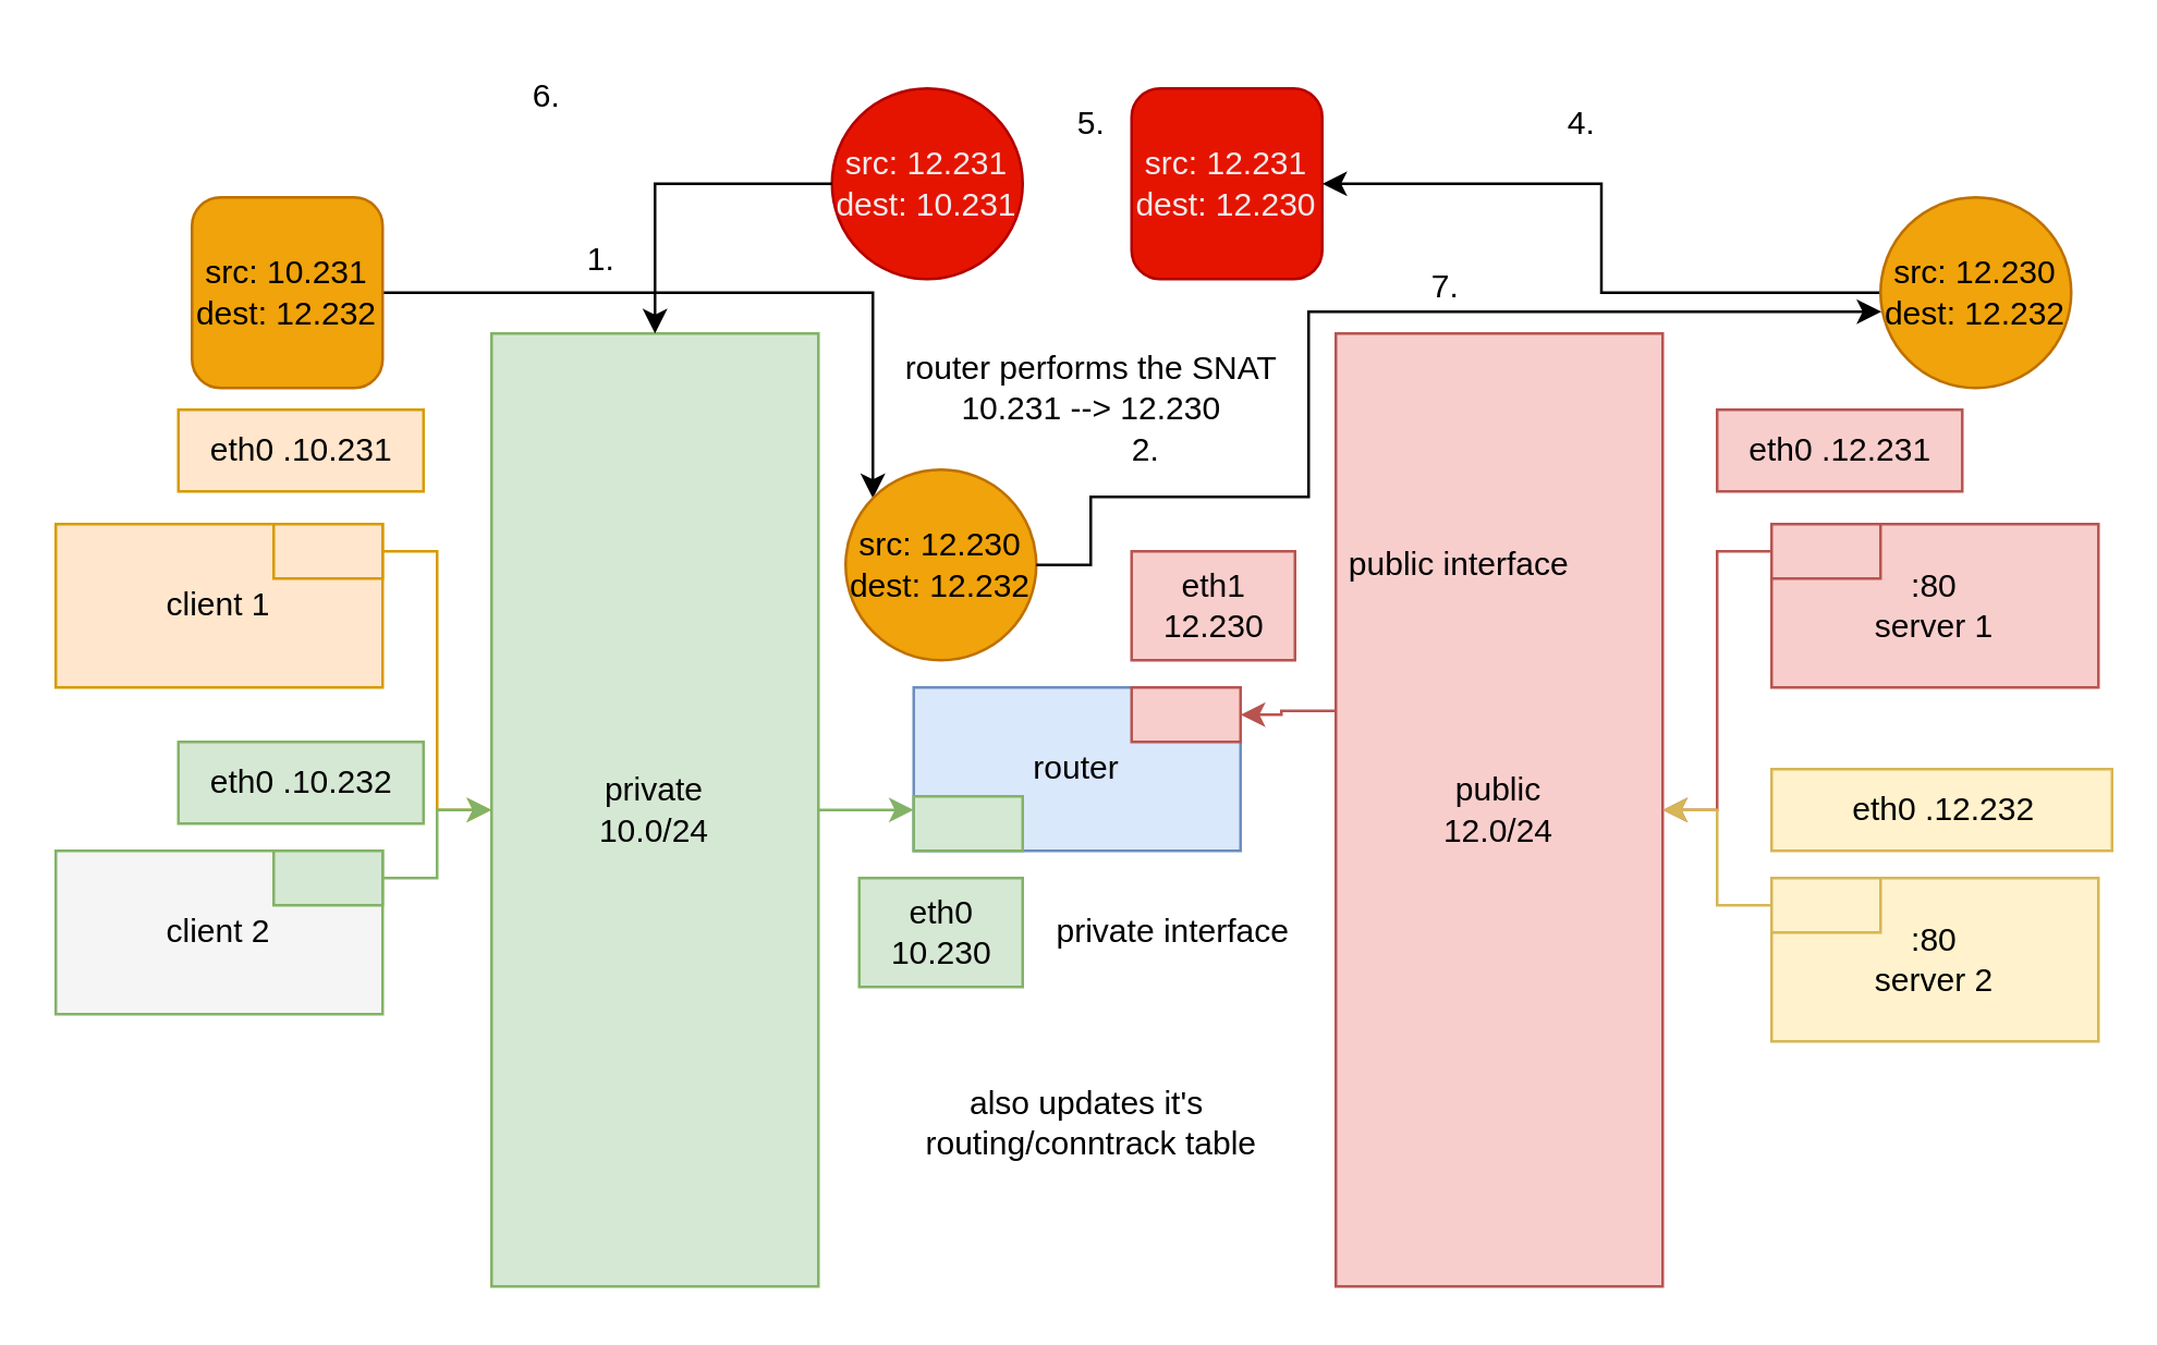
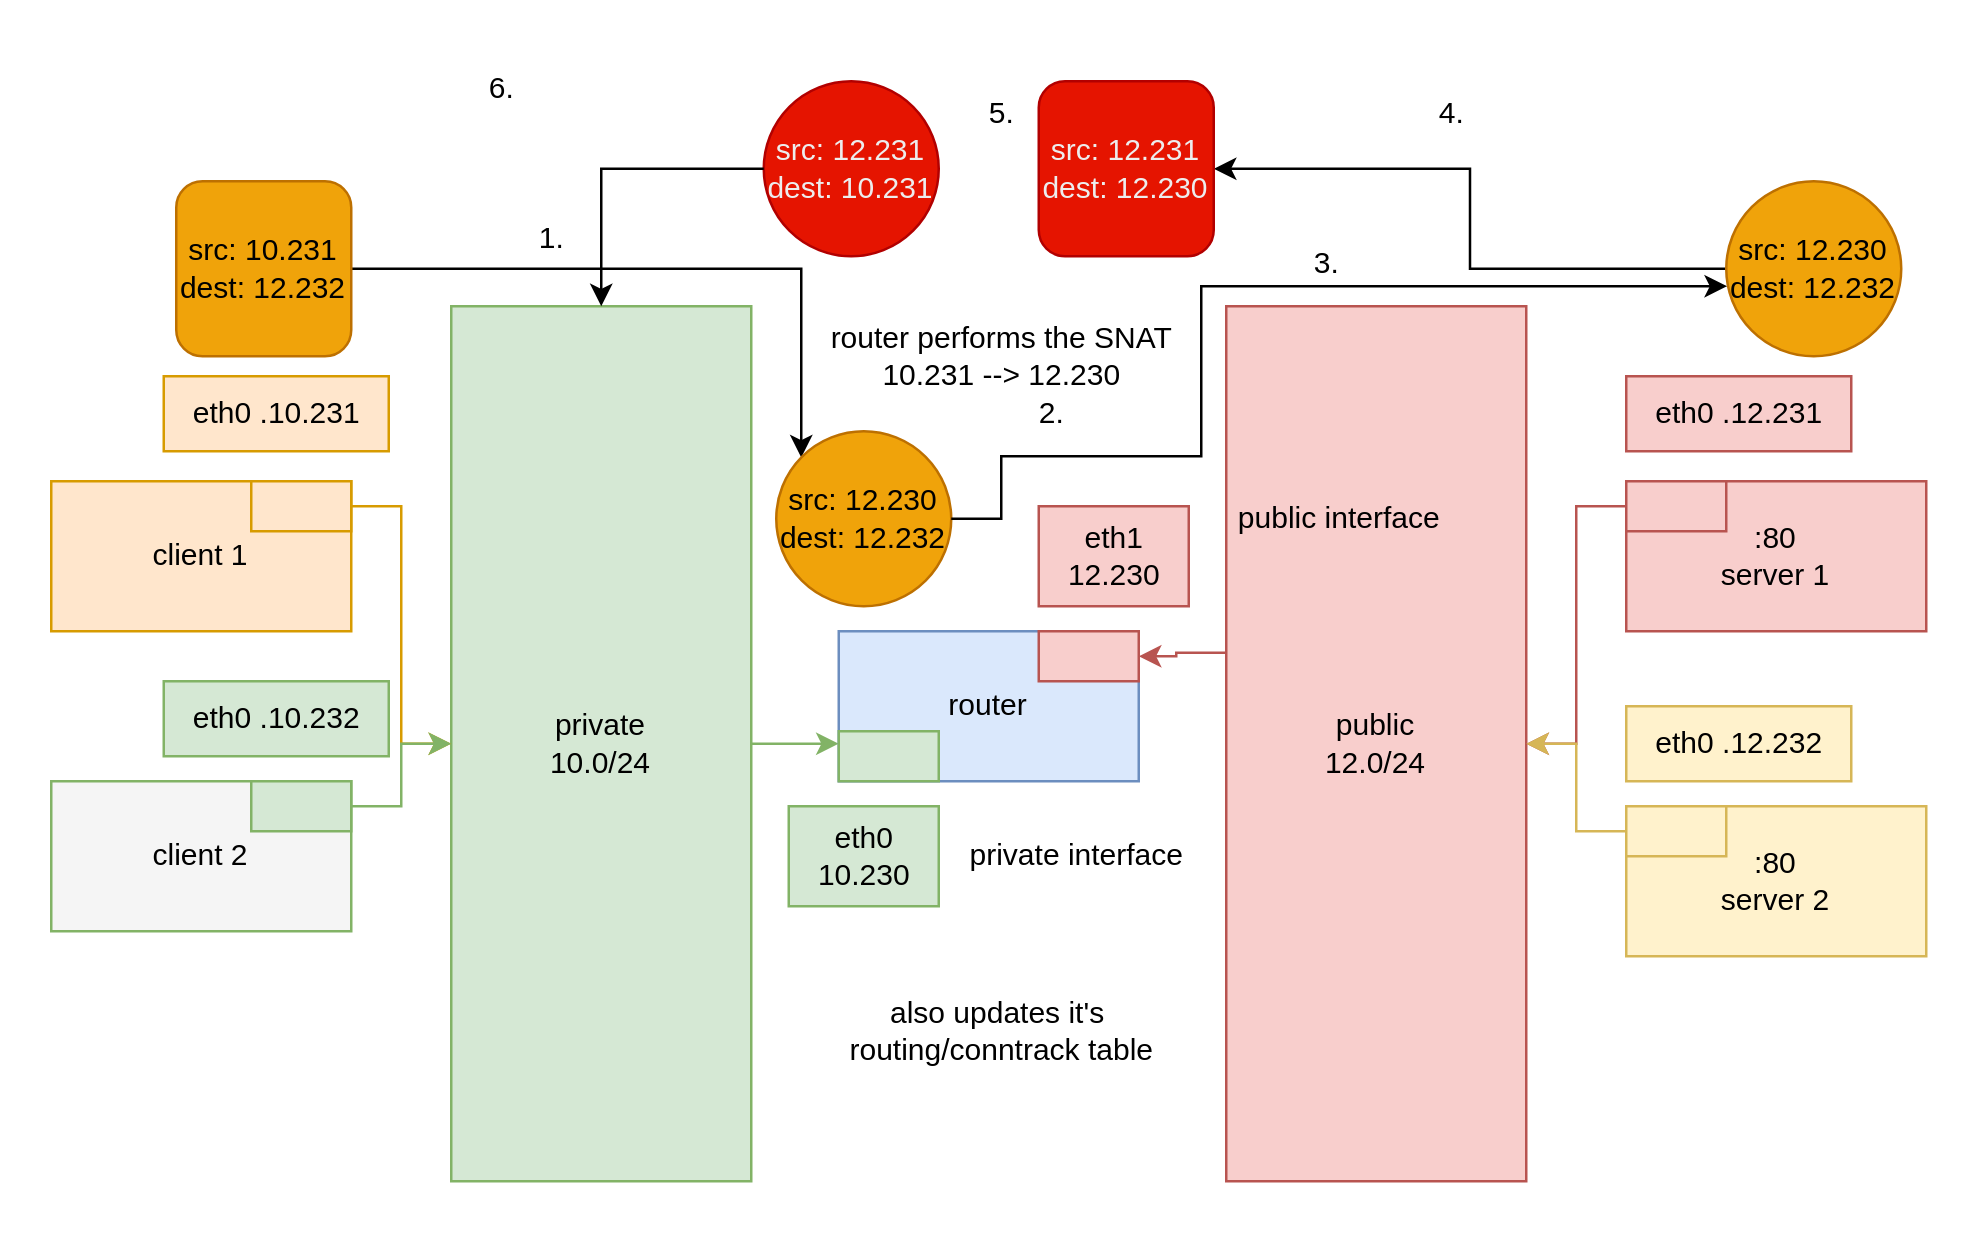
  <mxCell id="0" />
  <mxCell id="1" parent="0" />
  <mxCell id="2" value="client 1" style="rounded=0;whiteSpace=wrap;html=1;fillColor=#ffe6cc;strokeColor=#d79b00;" vertex="1" parent="1"><mxGeometry x="20" y="192" width="120" height="60" as="geometry" /></mxCell>
  <mxCell id="3" value="&lt;div&gt;:80&lt;/div&gt;&lt;div&gt;server 2&lt;br&gt;&lt;/div&gt;" style="rounded=0;whiteSpace=wrap;html=1;fillColor=#fff2cc;strokeColor=#d6b656;" vertex="1" parent="1"><mxGeometry x="650" y="322" width="120" height="60" as="geometry" /></mxCell>
  <mxCell id="4" value="&lt;div&gt;:80&lt;/div&gt;&lt;div&gt;server 1&lt;br&gt;&lt;/div&gt;" style="rounded=0;whiteSpace=wrap;html=1;fillColor=#f8cecc;strokeColor=#b85450;" vertex="1" parent="1"><mxGeometry x="650" y="192" width="120" height="60" as="geometry" /></mxCell>
  <mxCell id="5" value="client 2" style="rounded=0;whiteSpace=wrap;html=1;fillColor=#f5f5f5;strokeColor=#82b366;" vertex="1" parent="1"><mxGeometry x="20" y="312" width="120" height="60" as="geometry" /></mxCell>
  <mxCell id="6" style="edgeStyle=orthogonalEdgeStyle;rounded=0;orthogonalLoop=1;jettySize=auto;html=1;entryX=0;entryY=0.25;entryDx=0;entryDy=0;fillColor=#d5e8d4;strokeColor=#82b366;" edge="1" parent="1" source="7" target="19"><mxGeometry relative="1" as="geometry" /></mxCell>
  <mxCell id="7" value="&lt;div&gt;private&lt;/div&gt;&lt;div&gt;10.0/24&lt;br&gt;&lt;/div&gt;" style="rounded=0;whiteSpace=wrap;html=1;fillColor=#d5e8d4;strokeColor=#82b366;" vertex="1" parent="1"><mxGeometry x="180" y="122" width="120" height="350" as="geometry" /></mxCell>
  <mxCell id="8" style="edgeStyle=orthogonalEdgeStyle;rounded=0;orthogonalLoop=1;jettySize=auto;html=1;entryX=1;entryY=0.5;entryDx=0;entryDy=0;exitX=0.019;exitY=0.396;exitDx=0;exitDy=0;exitPerimeter=0;fillColor=#f8cecc;strokeColor=#b85450;" edge="1" parent="1" source="9" target="20"><mxGeometry relative="1" as="geometry"><Array as="points"><mxPoint x="470" y="261" /><mxPoint x="470" y="262" /></Array></mxGeometry></mxCell>
  <mxCell id="9" value="&lt;div&gt;public&lt;/div&gt;&lt;div&gt;12.0/24&lt;br&gt;&lt;/div&gt;" style="rounded=0;whiteSpace=wrap;html=1;fillColor=#f8cecc;strokeColor=#b85450;" vertex="1" parent="1"><mxGeometry x="490" y="122" width="120" height="350" as="geometry" /></mxCell>
  <mxCell id="10" value="router" style="rounded=0;whiteSpace=wrap;html=1;fillColor=#dae8fc;strokeColor=#6c8ebf;" vertex="1" parent="1"><mxGeometry x="335" y="252" width="120" height="60" as="geometry" /></mxCell>
  <mxCell id="11" value="" style="edgeStyle=orthogonalEdgeStyle;rounded=0;orthogonalLoop=1;jettySize=auto;html=1;fillColor=#ffe6cc;strokeColor=#d79b00;" edge="1" parent="1" source="12" target="7"><mxGeometry relative="1" as="geometry" /></mxCell>
  <mxCell id="12" value="" style="rounded=0;whiteSpace=wrap;html=1;fillColor=#ffe6cc;strokeColor=#d79b00;" vertex="1" parent="1"><mxGeometry x="100" y="192" width="40" height="20" as="geometry" /></mxCell>
  <mxCell id="13" value="" style="edgeStyle=orthogonalEdgeStyle;rounded=0;orthogonalLoop=1;jettySize=auto;html=1;fillColor=#d5e8d4;strokeColor=#82b366;" edge="1" parent="1" source="14" target="7"><mxGeometry relative="1" as="geometry" /></mxCell>
  <mxCell id="14" value="" style="rounded=0;whiteSpace=wrap;html=1;fillColor=#d5e8d4;strokeColor=#82b366;" vertex="1" parent="1"><mxGeometry x="100" y="312" width="40" height="20" as="geometry" /></mxCell>
  <mxCell id="15" value="" style="edgeStyle=orthogonalEdgeStyle;rounded=0;orthogonalLoop=1;jettySize=auto;html=1;fillColor=#f8cecc;strokeColor=#b85450;" edge="1" parent="1" source="16" target="9"><mxGeometry relative="1" as="geometry" /></mxCell>
  <mxCell id="16" value="" style="rounded=0;whiteSpace=wrap;html=1;fillColor=#f8cecc;strokeColor=#b85450;" vertex="1" parent="1"><mxGeometry x="650" y="192" width="40" height="20" as="geometry" /></mxCell>
  <mxCell id="17" value="" style="edgeStyle=orthogonalEdgeStyle;rounded=0;orthogonalLoop=1;jettySize=auto;html=1;fillColor=#fff2cc;strokeColor=#d6b656;" edge="1" parent="1" source="18" target="9"><mxGeometry relative="1" as="geometry" /></mxCell>
  <mxCell id="18" value="" style="rounded=0;whiteSpace=wrap;html=1;fillColor=#fff2cc;strokeColor=#d6b656;" vertex="1" parent="1"><mxGeometry x="650" y="322" width="40" height="20" as="geometry" /></mxCell>
  <mxCell id="19" value="" style="rounded=0;whiteSpace=wrap;html=1;fillColor=#d5e8d4;strokeColor=#82b366;" vertex="1" parent="1"><mxGeometry x="335" y="292" width="40" height="20" as="geometry" /></mxCell>
  <mxCell id="20" value="" style="rounded=0;whiteSpace=wrap;html=1;fillColor=#f8cecc;strokeColor=#b85450;" vertex="1" parent="1"><mxGeometry x="415" y="252" width="40" height="20" as="geometry" /></mxCell>
  <mxCell id="21" value="eth0 .10.231" style="text;html=1;align=center;verticalAlign=middle;resizable=0;points=[];autosize=1;strokeColor=#d79b00;fillColor=#ffe6cc;" vertex="1" parent="1"><mxGeometry x="65" y="150" width="90" height="30" as="geometry" /></mxCell>
  <mxCell id="22" value="eth0 .10.232" style="text;html=1;align=center;verticalAlign=middle;resizable=0;points=[];autosize=1;strokeColor=#82b366;fillColor=#d5e8d4;" vertex="1" parent="1"><mxGeometry x="65" y="272" width="90" height="30" as="geometry" /></mxCell>
- <mxCell id="23" value="eth0 .12.232" style="text;html=1;align=center;verticalAlign=middle;resizable=0;points=[];autosize=1;strokeColor=#d6b656;fillColor=#fff2cc;" vertex="1" parent="1"><mxGeometry x="650" y="282" width="125" height="30" as="geometry" /></mxCell>
- <mxCell id="24" value="eth0 .12.231" style="text;html=1;align=center;verticalAlign=middle;resizable=0;points=[];autosize=1;strokeColor=#b85450;fillColor=#f8cecc;" vertex="1" parent="1"><mxGeometry x="630" y="150" width="90" height="30" as="geometry" /></mxCell>
+ <mxCell id="23" value="eth0 .12.232" style="text;html=1;align=center;verticalAlign=middle;resizable=0;points=[];autosize=1;strokeColor=#d6b656;fillColor=#fff2cc;" vertex="1" parent="1"><mxGeometry x="650" y="282" width="90" height="30" as="geometry" /></mxCell>
+ <mxCell id="24" value="eth0 .12.231" style="text;html=1;align=center;verticalAlign=middle;resizable=0;points=[];autosize=1;strokeColor=#b85450;fillColor=#f8cecc;" vertex="1" parent="1"><mxGeometry x="650" y="150" width="90" height="30" as="geometry" /></mxCell>
  <mxCell id="25" value="&lt;div&gt;eth0&lt;/div&gt;&lt;div&gt;10.230&lt;br&gt;&lt;/div&gt;" style="text;html=1;align=center;verticalAlign=middle;resizable=0;points=[];autosize=1;strokeColor=#82b366;fillColor=#d5e8d4;" vertex="1" parent="1"><mxGeometry x="315" y="322" width="60" height="40" as="geometry" /></mxCell>
  <mxCell id="26" value="&lt;div&gt;eth1&lt;/div&gt;&lt;div&gt;12.230&lt;/div&gt;" style="text;html=1;align=center;verticalAlign=middle;resizable=0;points=[];autosize=1;strokeColor=#b85450;fillColor=#f8cecc;" vertex="1" parent="1"><mxGeometry x="415" y="202" width="60" height="40" as="geometry" /></mxCell>
  <mxCell id="27" style="edgeStyle=orthogonalEdgeStyle;rounded=0;orthogonalLoop=1;jettySize=auto;html=1;" edge="1" parent="1" source="28" target="29"><mxGeometry relative="1" as="geometry"><Array as="points"><mxPoint x="320" y="107" /><mxPoint x="320" y="197" /></Array></mxGeometry></mxCell>
  <mxCell id="28" value="&lt;div&gt;src: 10.231&lt;/div&gt;&lt;div&gt;dest: 12.232&lt;br&gt;&lt;/div&gt;" style="whiteSpace=wrap;html=1;aspect=fixed;fillColor=#f0a30a;strokeColor=#BD7000;fontColor=#000000;rounded=1;" vertex="1" parent="1"><mxGeometry x="70" y="72" width="70" height="70" as="geometry" /></mxCell>
  <mxCell id="29" value="&lt;div&gt;src: 12.230&lt;/div&gt;&lt;div&gt;dest: 12.232&lt;br&gt;&lt;/div&gt;" style="ellipse;whiteSpace=wrap;html=1;aspect=fixed;fillColor=#f0a30a;strokeColor=#BD7000;fontColor=#000000;" vertex="1" parent="1"><mxGeometry x="310" y="172" width="70" height="70" as="geometry" /></mxCell>
  <mxCell id="30" value="&lt;div&gt;router performs the SNAT&lt;/div&gt;&lt;div&gt;10.231 --&amp;gt; 12.230&lt;br&gt;&lt;/div&gt;" style="text;html=1;align=center;verticalAlign=middle;resizable=0;points=[];autosize=1;strokeColor=none;fillColor=none;" vertex="1" parent="1"><mxGeometry x="320" y="122" width="160" height="40" as="geometry" /></mxCell>
  <mxCell id="31" style="edgeStyle=orthogonalEdgeStyle;rounded=0;orthogonalLoop=1;jettySize=auto;html=1;" edge="1" parent="1" source="32" target="35"><mxGeometry relative="1" as="geometry"><mxPoint x="550" y="92" as="targetPoint" /></mxGeometry></mxCell>
  <mxCell id="32" value="&lt;div&gt;src: 12.230&lt;/div&gt;&lt;div&gt;dest: 12.232&lt;br&gt;&lt;/div&gt;" style="ellipse;whiteSpace=wrap;html=1;aspect=fixed;fillColor=#f0a30a;strokeColor=#BD7000;fontColor=#000000;" vertex="1" parent="1"><mxGeometry x="690" y="72" width="70" height="70" as="geometry" /></mxCell>
  <mxCell id="33" style="edgeStyle=orthogonalEdgeStyle;rounded=0;orthogonalLoop=1;jettySize=auto;html=1;entryX=0.005;entryY=0.6;entryDx=0;entryDy=0;entryPerimeter=0;exitX=1;exitY=0.5;exitDx=0;exitDy=0;" edge="1" parent="1" source="29" target="32"><mxGeometry relative="1" as="geometry"><Array as="points"><mxPoint x="400" y="182" /><mxPoint x="480" y="182" /><mxPoint x="480" y="114" /></Array></mxGeometry></mxCell>
  <mxCell id="34" value="&lt;div&gt;also updates it's&amp;nbsp;&lt;/div&gt;&lt;div&gt;routing/conntrack table&lt;/div&gt;" style="text;html=1;align=center;verticalAlign=middle;resizable=0;points=[];autosize=1;strokeColor=none;fillColor=none;" vertex="1" parent="1"><mxGeometry x="325" y="392" width="150" height="40" as="geometry" /></mxCell>
  <mxCell id="35" value="&lt;div&gt;src: 12.231&lt;/div&gt;&lt;div&gt;dest: 12.230&lt;br&gt;&lt;/div&gt;" style="whiteSpace=wrap;html=1;aspect=fixed;fillColor=#e51400;strokeColor=#B20000;fontColor=#EDEDED;rounded=1;" vertex="1" parent="1"><mxGeometry x="415" y="32" width="70" height="70" as="geometry" /></mxCell>
  <mxCell id="36" value="&lt;div&gt;src: 12.231&lt;/div&gt;&lt;div&gt;dest: 10.231&lt;/div&gt;" style="ellipse;whiteSpace=wrap;html=1;aspect=fixed;fillColor=#e51400;strokeColor=#B20000;fontColor=#EDEDED;" vertex="1" parent="1"><mxGeometry x="305" y="32" width="70" height="70" as="geometry" /></mxCell>
  <mxCell id="37" style="edgeStyle=orthogonalEdgeStyle;rounded=0;orthogonalLoop=1;jettySize=auto;html=1;" edge="1" parent="1" source="36" target="7"><mxGeometry relative="1" as="geometry" /></mxCell>
  <mxCell id="38" value="1." style="text;html=1;align=center;verticalAlign=middle;resizable=0;points=[];autosize=1;strokeColor=none;fillColor=none;" vertex="1" parent="1"><mxGeometry x="205" y="80" width="30" height="30" as="geometry" /></mxCell>
  <mxCell id="39" value="2." style="text;html=1;align=center;verticalAlign=middle;resizable=0;points=[];autosize=1;strokeColor=none;fillColor=none;" vertex="1" parent="1"><mxGeometry x="405" y="150" width="30" height="30" as="geometry" /></mxCell>
- <mxCell id="40" value="7." style="text;html=1;align=center;verticalAlign=middle;resizable=0;points=[];autosize=1;strokeColor=none;fillColor=none;" vertex="1" parent="1"><mxGeometry x="515" y="90" width="30" height="30" as="geometry" /></mxCell>
+ <mxCell id="40" value="3." style="text;html=1;align=center;verticalAlign=middle;resizable=0;points=[];autosize=1;strokeColor=none;fillColor=none;" vertex="1" parent="1"><mxGeometry x="515" y="90" width="30" height="30" as="geometry" /></mxCell>
  <mxCell id="41" value="4." style="text;html=1;align=center;verticalAlign=middle;resizable=0;points=[];autosize=1;strokeColor=none;fillColor=none;" vertex="1" parent="1"><mxGeometry x="565" y="30" width="30" height="30" as="geometry" /></mxCell>
  <mxCell id="42" value="5." style="text;html=1;align=center;verticalAlign=middle;resizable=0;points=[];autosize=1;strokeColor=none;fillColor=none;" vertex="1" parent="1"><mxGeometry x="385" y="30" width="30" height="30" as="geometry" /></mxCell>
  <mxCell id="43" value="6." style="text;html=1;align=center;verticalAlign=middle;resizable=0;points=[];autosize=1;strokeColor=none;fillColor=none;" vertex="1" parent="1"><mxGeometry x="185" y="20" width="30" height="30" as="geometry" /></mxCell>
  <mxCell id="44" value="private interface" style="text;html=1;align=center;verticalAlign=middle;resizable=0;points=[];autosize=1;strokeColor=none;fillColor=none;" vertex="1" parent="1"><mxGeometry x="375" y="327" width="110" height="30" as="geometry" /></mxCell>
  <mxCell id="45" value="public interface" style="text;html=1;align=center;verticalAlign=middle;resizable=0;points=[];autosize=1;strokeColor=none;fillColor=none;" vertex="1" parent="1"><mxGeometry x="485" y="192" width="100" height="30" as="geometry" /></mxCell>
